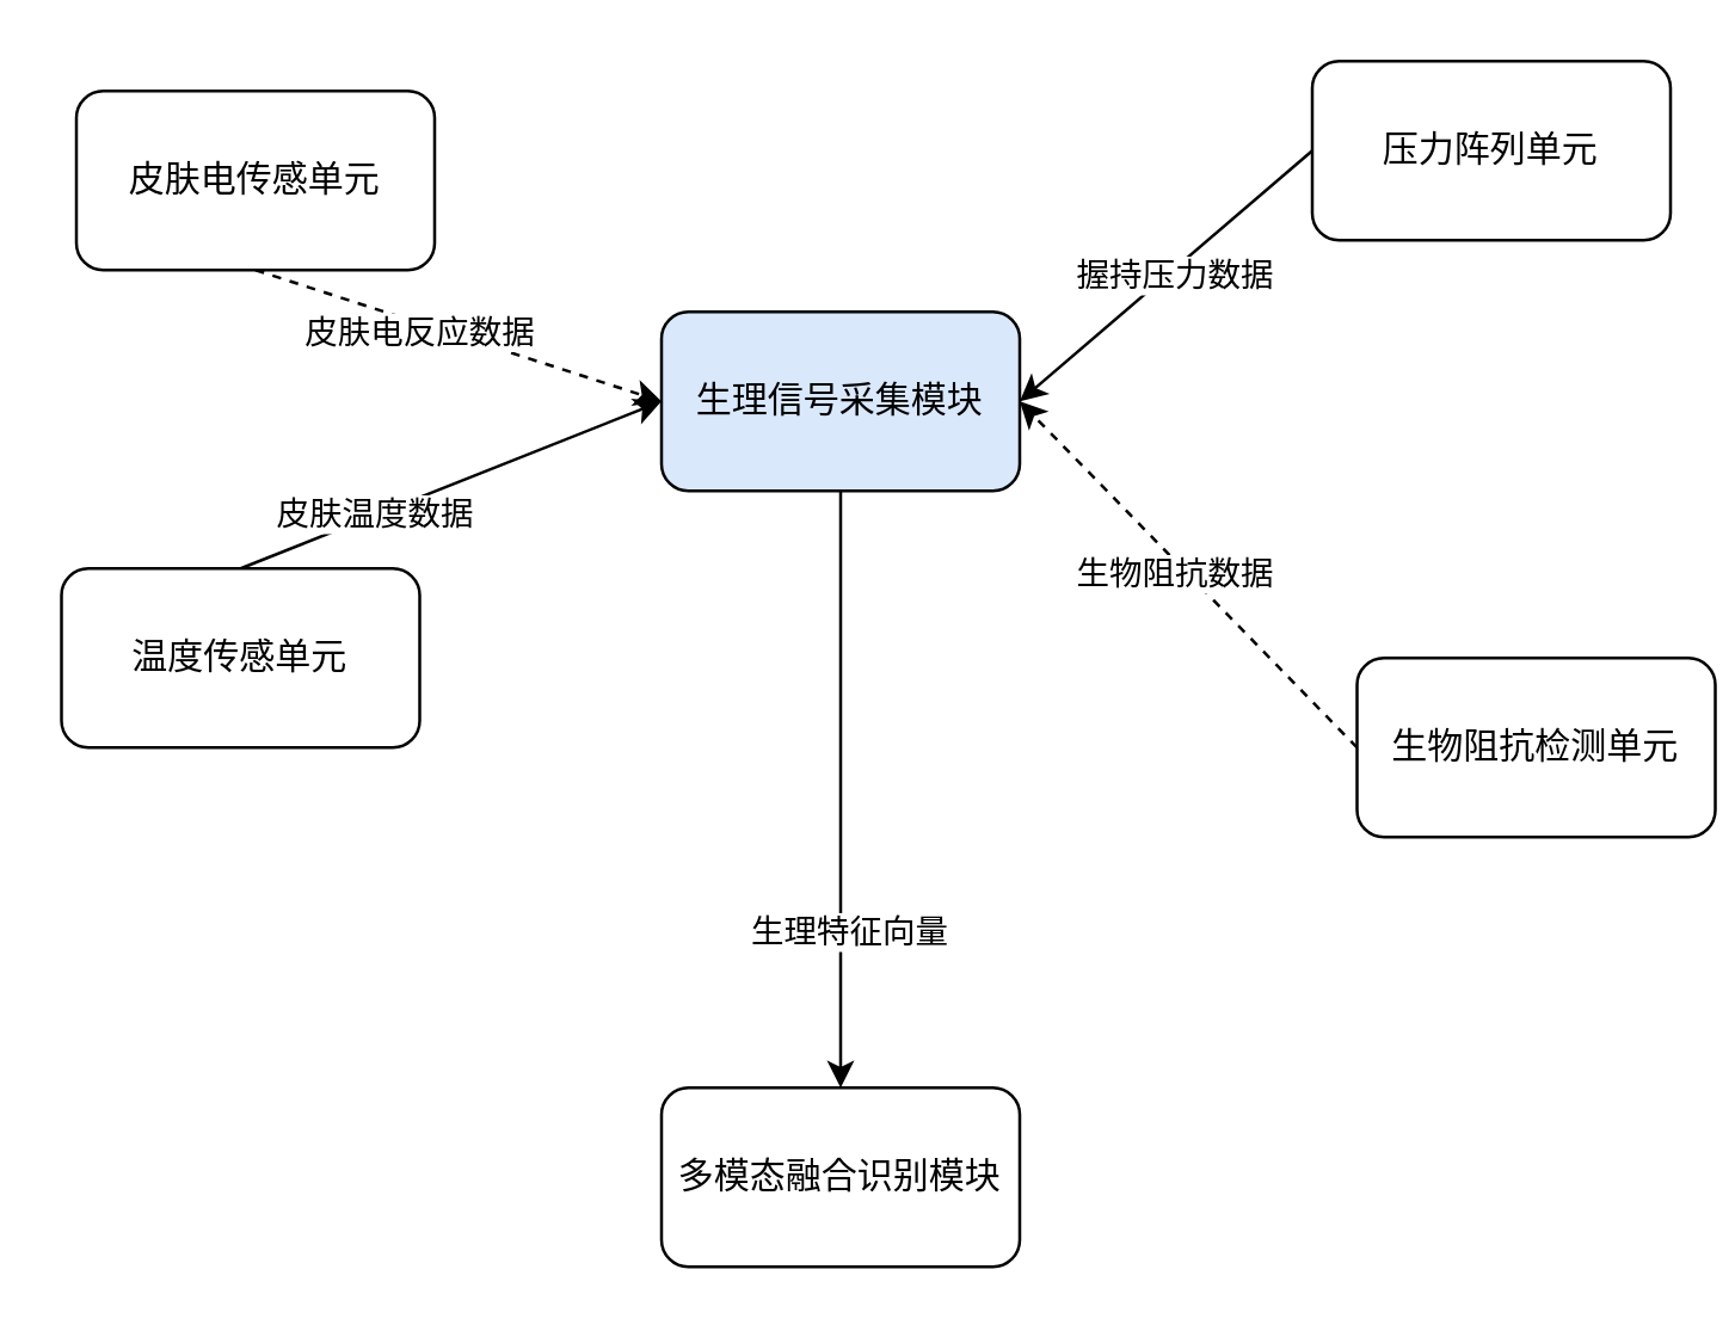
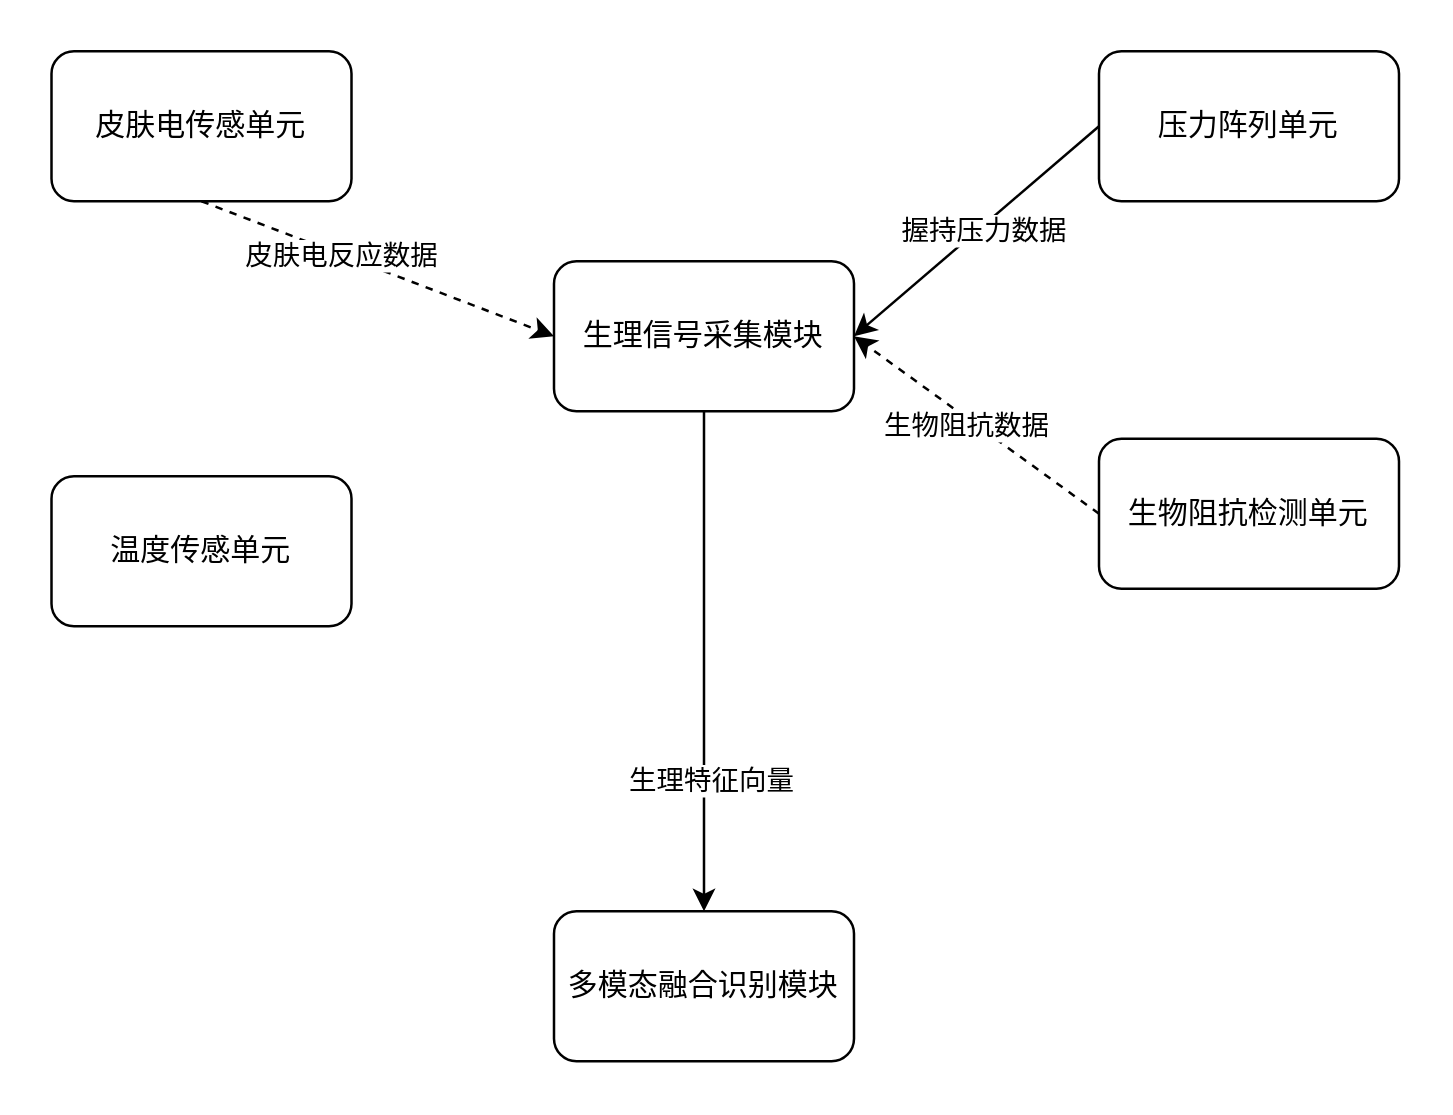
  <mxCell id="0" />
  <mxCell id="1" parent="0" />
  <mxCell id="2" style="edgeStyle=orthogonalEdgeStyle;rounded=0;orthogonalLoop=1;jettySize=auto;html=1;exitX=0.5;exitY=1;exitDx=0;exitDy=0;" edge="1" parent="1" source="4" target="17"><mxGeometry relative="1" as="geometry"><mxPoint x="281" y="346" as="targetPoint" /></mxGeometry></mxCell>
  <mxCell id="3" value="生理特征向量" style="edgeLabel;html=1;align=center;verticalAlign=middle;resizable=0;points=[];" vertex="1" connectable="0" parent="2"><mxGeometry x="0.472" y="2" relative="1" as="geometry"><mxPoint as="offset" /></mxGeometry></mxCell>
- <mxCell id="4" value="生理信号采集模块" style="rounded=1;whiteSpace=wrap;html=1;fillColor=#dae8fc;" vertex="1" parent="1"><mxGeometry x="221" y="104" width="120" height="60" as="geometry" /></mxCell>
+ <mxCell id="4" value="生理信号采集模块" style="rounded=1;whiteSpace=wrap;html=1;" vertex="1" parent="1"><mxGeometry x="221" y="104" width="120" height="60" as="geometry" /></mxCell>
  <mxCell id="5" style="rounded=0;orthogonalLoop=1;jettySize=auto;html=1;exitX=0.5;exitY=1;exitDx=0;exitDy=0;entryX=0;entryY=0.5;entryDx=0;entryDy=0;dashed=1;" edge="1" parent="1" source="7" target="4"><mxGeometry relative="1" as="geometry" /></mxCell>
  <mxCell id="6" value="皮肤电反应数据" style="edgeLabel;html=1;align=center;verticalAlign=middle;resizable=0;points=[];" vertex="1" connectable="0" parent="5"><mxGeometry x="-0.744" y="2" relative="1" as="geometry"><mxPoint x="37" y="17" as="offset" /></mxGeometry></mxCell>
- <mxCell id="7" value="皮肤电传感单元" style="rounded=1;whiteSpace=wrap;html=1;" vertex="1" parent="1"><mxGeometry x="25" y="30" width="120" height="60" as="geometry" /></mxCell>
- <mxCell id="8" style="rounded=0;orthogonalLoop=1;jettySize=auto;html=1;exitX=0.5;exitY=0;exitDx=0;exitDy=0;entryX=0;entryY=0.5;entryDx=0;entryDy=0;" edge="1" parent="1" source="10" target="4"><mxGeometry relative="1" as="geometry" /></mxCell>
- <mxCell id="9" value="皮肤温度数据" style="edgeLabel;html=1;align=center;verticalAlign=middle;resizable=0;points=[];" vertex="1" connectable="0" parent="8"><mxGeometry x="-0.746" y="1" relative="1" as="geometry"><mxPoint x="27" y="-11" as="offset" /></mxGeometry></mxCell>
+ <mxCell id="7" value="皮肤电传感单元" style="rounded=1;whiteSpace=wrap;html=1;" vertex="1" parent="1"><mxGeometry x="20" y="20" width="120" height="60" as="geometry" /></mxCell>
  <mxCell id="10" value="温度传感单元" style="rounded=1;whiteSpace=wrap;html=1;" vertex="1" parent="1"><mxGeometry x="20" y="190" width="120" height="60" as="geometry" /></mxCell>
  <mxCell id="11" style="rounded=0;orthogonalLoop=1;jettySize=auto;html=1;exitX=0;exitY=0.5;exitDx=0;exitDy=0;entryX=1;entryY=0.5;entryDx=0;entryDy=0;" edge="1" parent="1" source="13" target="4"><mxGeometry relative="1" as="geometry" /></mxCell>
  <mxCell id="12" value="握持压力数据" style="edgeLabel;html=1;align=center;verticalAlign=middle;resizable=0;points=[];" vertex="1" connectable="0" parent="11"><mxGeometry x="-0.033" y="1" relative="1" as="geometry"><mxPoint as="offset" /></mxGeometry></mxCell>
  <mxCell id="13" value="压力阵列单元" style="rounded=1;whiteSpace=wrap;html=1;" vertex="1" parent="1"><mxGeometry x="439" y="20" width="120" height="60" as="geometry" /></mxCell>
  <mxCell id="14" style="rounded=0;orthogonalLoop=1;jettySize=auto;html=1;exitX=0;exitY=0.5;exitDx=0;exitDy=0;entryX=1;entryY=0.5;entryDx=0;entryDy=0;dashed=1;" edge="1" parent="1" source="16" target="4"><mxGeometry relative="1" as="geometry" /></mxCell>
  <mxCell id="15" value="生物阻抗数据" style="edgeLabel;html=1;align=center;verticalAlign=middle;resizable=0;points=[];" vertex="1" connectable="0" parent="14"><mxGeometry x="0.05" y="3" relative="1" as="geometry"><mxPoint as="offset" /></mxGeometry></mxCell>
- <mxCell id="16" value="生物阻抗检测单元" style="rounded=1;whiteSpace=wrap;html=1;" vertex="1" parent="1"><mxGeometry x="454" y="220" width="120" height="60" as="geometry" /></mxCell>
+ <mxCell id="16" value="生物阻抗检测单元" style="rounded=1;whiteSpace=wrap;html=1;" vertex="1" parent="1"><mxGeometry x="439" y="175" width="120" height="60" as="geometry" /></mxCell>
  <mxCell id="17" value="多模态融合识别模块" style="rounded=1;whiteSpace=wrap;html=1;" vertex="1" parent="1"><mxGeometry x="221" y="364" width="120" height="60" as="geometry" /></mxCell>
